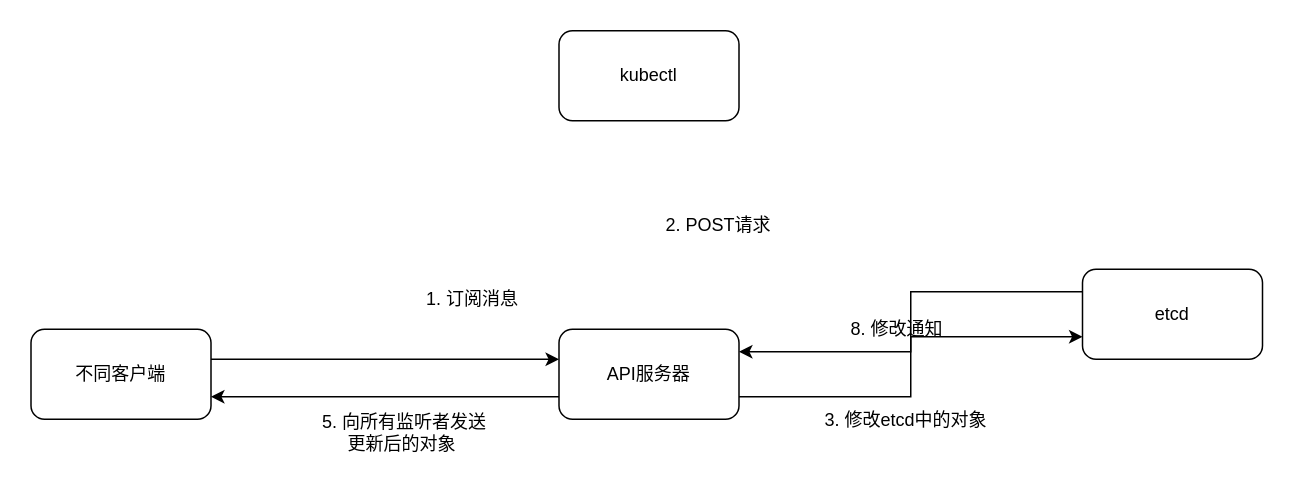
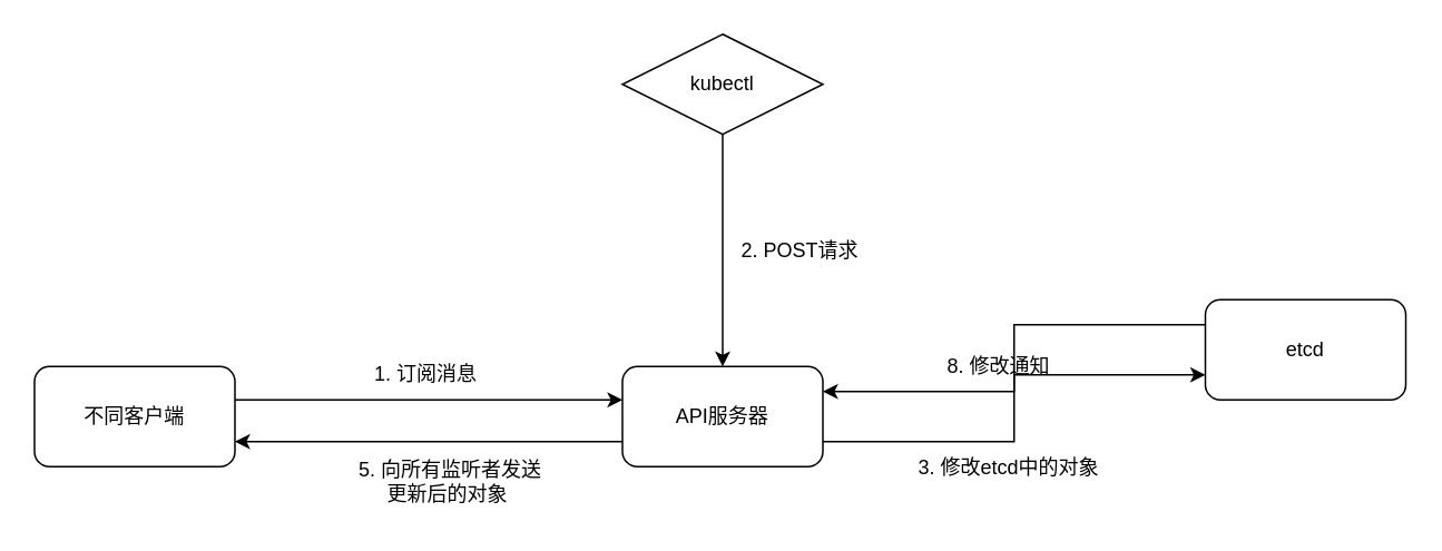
  <mxCell id="0" />
  <mxCell id="1" parent="0" />
  <mxCell id="2" value="不同客户端" style="rounded=1;whiteSpace=wrap;html=1;" vertex="1" parent="1"><mxGeometry x="20" y="219" width="120" height="60" as="geometry" /></mxCell>
  <mxCell id="3" style="edgeStyle=orthogonalEdgeStyle;rounded=0;orthogonalLoop=1;jettySize=auto;html=1;exitX=0;exitY=0.75;exitDx=0;exitDy=0;entryX=1;entryY=0.75;entryDx=0;entryDy=0;" edge="1" parent="1" source="5" target="2"><mxGeometry relative="1" as="geometry" /></mxCell>
  <mxCell id="4" style="edgeStyle=orthogonalEdgeStyle;rounded=0;orthogonalLoop=1;jettySize=auto;html=1;exitX=1;exitY=0.75;exitDx=0;exitDy=0;entryX=0;entryY=0.75;entryDx=0;entryDy=0;" edge="1" parent="1" source="5" target="7"><mxGeometry relative="1" as="geometry" /></mxCell>
  <mxCell id="5" value="API服务器" style="rounded=1;whiteSpace=wrap;html=1;" vertex="1" parent="1"><mxGeometry x="372" y="219" width="120" height="60" as="geometry" /></mxCell>
  <mxCell id="6" style="edgeStyle=orthogonalEdgeStyle;rounded=0;orthogonalLoop=1;jettySize=auto;html=1;exitX=0;exitY=0.25;exitDx=0;exitDy=0;entryX=1;entryY=0.25;entryDx=0;entryDy=0;" edge="1" parent="1" source="7" target="5"><mxGeometry relative="1" as="geometry" /></mxCell>
  <mxCell id="7" value="etcd" style="rounded=1;whiteSpace=wrap;html=1;" vertex="1" parent="1"><mxGeometry x="721" y="179" width="120" height="60" as="geometry" /></mxCell>
- <mxCell id="9" value="kubectl" style="rounded=1;whiteSpace=wrap;html=1;" vertex="1" parent="1"><mxGeometry x="372" y="20" width="120" height="60" as="geometry" /></mxCell>
+ <mxCell id="8" style="edgeStyle=orthogonalEdgeStyle;rounded=0;orthogonalLoop=1;jettySize=auto;html=1;entryX=0.5;entryY=0;entryDx=0;entryDy=0;" edge="1" parent="1" source="9" target="5"><mxGeometry relative="1" as="geometry" /></mxCell>
+ <mxCell id="9" value="kubectl" style="rhombus;whiteSpace=wrap;html=1;" vertex="1" parent="1"><mxGeometry x="372" y="20" width="120" height="60" as="geometry" /></mxCell>
  <mxCell id="10" value="" style="endArrow=classic;html=1;rounded=0;exitX=1;exitY=0.25;exitDx=0;exitDy=0;entryX=0;entryY=0.25;entryDx=0;entryDy=0;" edge="1" parent="1"><mxGeometry width="50" height="50" relative="1" as="geometry"><mxPoint x="140" y="239" as="sourcePoint" /><mxPoint x="372" y="239" as="targetPoint" /></mxGeometry></mxCell>
- <mxCell id="11" value="1. 订阅消息" style="text;html=1;align=center;verticalAlign=middle;resizable=0;points=[];autosize=1;strokeColor=none;fillColor=none;" vertex="1" parent="1"><mxGeometry x="274" y="186" width="79" height="26" as="geometry" /></mxCell>
+ <mxCell id="11" value="1. 订阅消息" style="text;html=1;align=center;verticalAlign=middle;resizable=0;points=[];autosize=1;strokeColor=none;fillColor=none;" vertex="1" parent="1"><mxGeometry x="214" y="211" width="79" height="26" as="geometry" /></mxCell>
  <mxCell id="12" value="2. POST请求" style="text;html=1;align=center;verticalAlign=middle;resizable=0;points=[];autosize=1;strokeColor=none;fillColor=none;" vertex="1" parent="1"><mxGeometry x="434" y="137" width="88" height="26" as="geometry" /></mxCell>
  <mxCell id="13" value="3. 修改etcd中的对象" style="text;html=1;align=center;verticalAlign=middle;resizable=0;points=[];autosize=1;strokeColor=none;fillColor=none;" vertex="1" parent="1"><mxGeometry x="540" y="267" width="126" height="26" as="geometry" /></mxCell>
  <mxCell id="14" value="8. 修改通知" style="text;html=1;align=center;verticalAlign=middle;resizable=0;points=[];autosize=1;strokeColor=none;fillColor=none;" vertex="1" parent="1"><mxGeometry x="557" y="206" width="79" height="26" as="geometry" /></mxCell>
  <mxCell id="15" value="&amp;nbsp;5. 向所有监听者发送&lt;div&gt;更新后的对象&lt;/div&gt;" style="text;html=1;align=center;verticalAlign=middle;resizable=0;points=[];autosize=1;strokeColor=none;fillColor=none;" vertex="1" parent="1"><mxGeometry x="201" y="267" width="131" height="41" as="geometry" /></mxCell>
